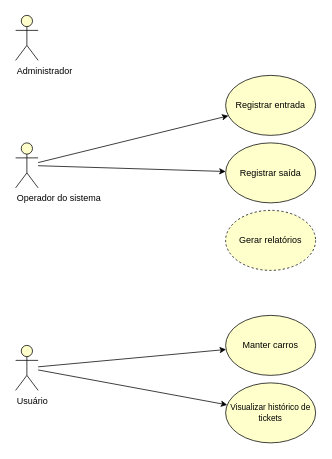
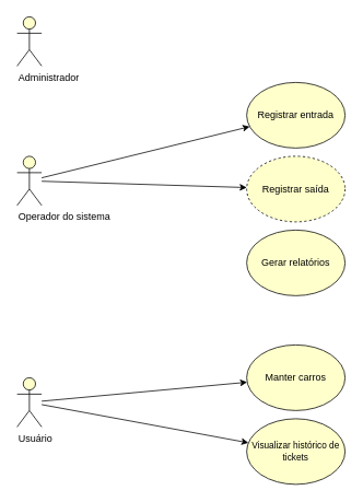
  <mxCell id="0" />
  <mxCell id="1" parent="0" />
  <mxCell id="2" value="Administrador" style="shape=umlActor;verticalLabelPosition=bottom;verticalAlign=top;html=1;outlineConnect=0;align=left;fillColor=#FFFFCC;" vertex="1" parent="1"><mxGeometry x="20" y="20" width="30" height="60" as="geometry" /></mxCell>
  <mxCell id="3" style="rounded=0;orthogonalLoop=1;jettySize=auto;html=1;" edge="1" parent="1" source="5" target="6"><mxGeometry relative="1" as="geometry" /></mxCell>
  <mxCell id="4" style="rounded=0;orthogonalLoop=1;jettySize=auto;html=1;" edge="1" parent="1" source="5" target="7"><mxGeometry relative="1" as="geometry" /></mxCell>
  <mxCell id="5" value="&lt;div style=&quot;&quot;&gt;&lt;span style=&quot;background-color: initial;&quot;&gt;Operador do sistema&lt;/span&gt;&lt;/div&gt;" style="shape=umlActor;verticalLabelPosition=bottom;verticalAlign=top;html=1;outlineConnect=0;align=left;fillColor=#FFFFCC;" vertex="1" parent="1"><mxGeometry x="20" y="190" width="30" height="60" as="geometry" /></mxCell>
  <mxCell id="6" value="Registrar entrada" style="ellipse;whiteSpace=wrap;html=1;fillColor=#ffffcc;" vertex="1" parent="1"><mxGeometry x="300" y="100" width="120" height="80" as="geometry" /></mxCell>
- <mxCell id="7" value="Registrar saída" style="ellipse;whiteSpace=wrap;html=1;fillColor=#ffffcc;" vertex="1" parent="1"><mxGeometry x="300" y="190" width="120" height="80" as="geometry" /></mxCell>
- <mxCell id="8" value="Gerar relatórios" style="ellipse;whiteSpace=wrap;html=1;fillColor=#FFFFCC;dashed=1;" vertex="1" parent="1"><mxGeometry x="300" y="280" width="120" height="80" as="geometry" /></mxCell>
+ <mxCell id="7" value="Registrar saída" style="ellipse;whiteSpace=wrap;html=1;fillColor=#ffffcc;dashed=1;" vertex="1" parent="1"><mxGeometry x="300" y="190" width="120" height="80" as="geometry" /></mxCell>
+ <mxCell id="8" value="Gerar relatórios" style="ellipse;whiteSpace=wrap;html=1;fillColor=#FFFFCC;" vertex="1" parent="1"><mxGeometry x="300" y="280" width="120" height="80" as="geometry" /></mxCell>
  <mxCell id="9" style="rounded=0;orthogonalLoop=1;jettySize=auto;html=1;" edge="1" parent="1" source="11" target="12"><mxGeometry relative="1" as="geometry" /></mxCell>
  <mxCell id="10" style="rounded=0;orthogonalLoop=1;jettySize=auto;html=1;" edge="1" parent="1" source="11" target="13"><mxGeometry relative="1" as="geometry" /></mxCell>
  <mxCell id="11" value="&lt;div style=&quot;&quot;&gt;Usuário&lt;/div&gt;" style="shape=umlActor;verticalLabelPosition=bottom;verticalAlign=top;html=1;outlineConnect=0;align=left;fillColor=#FFFFCC;" vertex="1" parent="1"><mxGeometry x="20" y="460" width="30" height="60" as="geometry" /></mxCell>
  <mxCell id="12" value="Manter carros" style="ellipse;whiteSpace=wrap;html=1;fillColor=#FFFFCC;" vertex="1" parent="1"><mxGeometry x="300" y="420" width="120" height="80" as="geometry" /></mxCell>
  <mxCell id="13" value="&lt;p style=&quot;line-height: 120%; font-size: 11px;&quot;&gt;&lt;font style=&quot;font-size: 11px;&quot;&gt;Visualizar histórico de tickets&lt;/font&gt;&lt;/p&gt;" style="ellipse;whiteSpace=wrap;html=1;fillColor=#FFFFCC;" vertex="1" parent="1"><mxGeometry x="300" y="510" width="120" height="80" as="geometry" /></mxCell>
